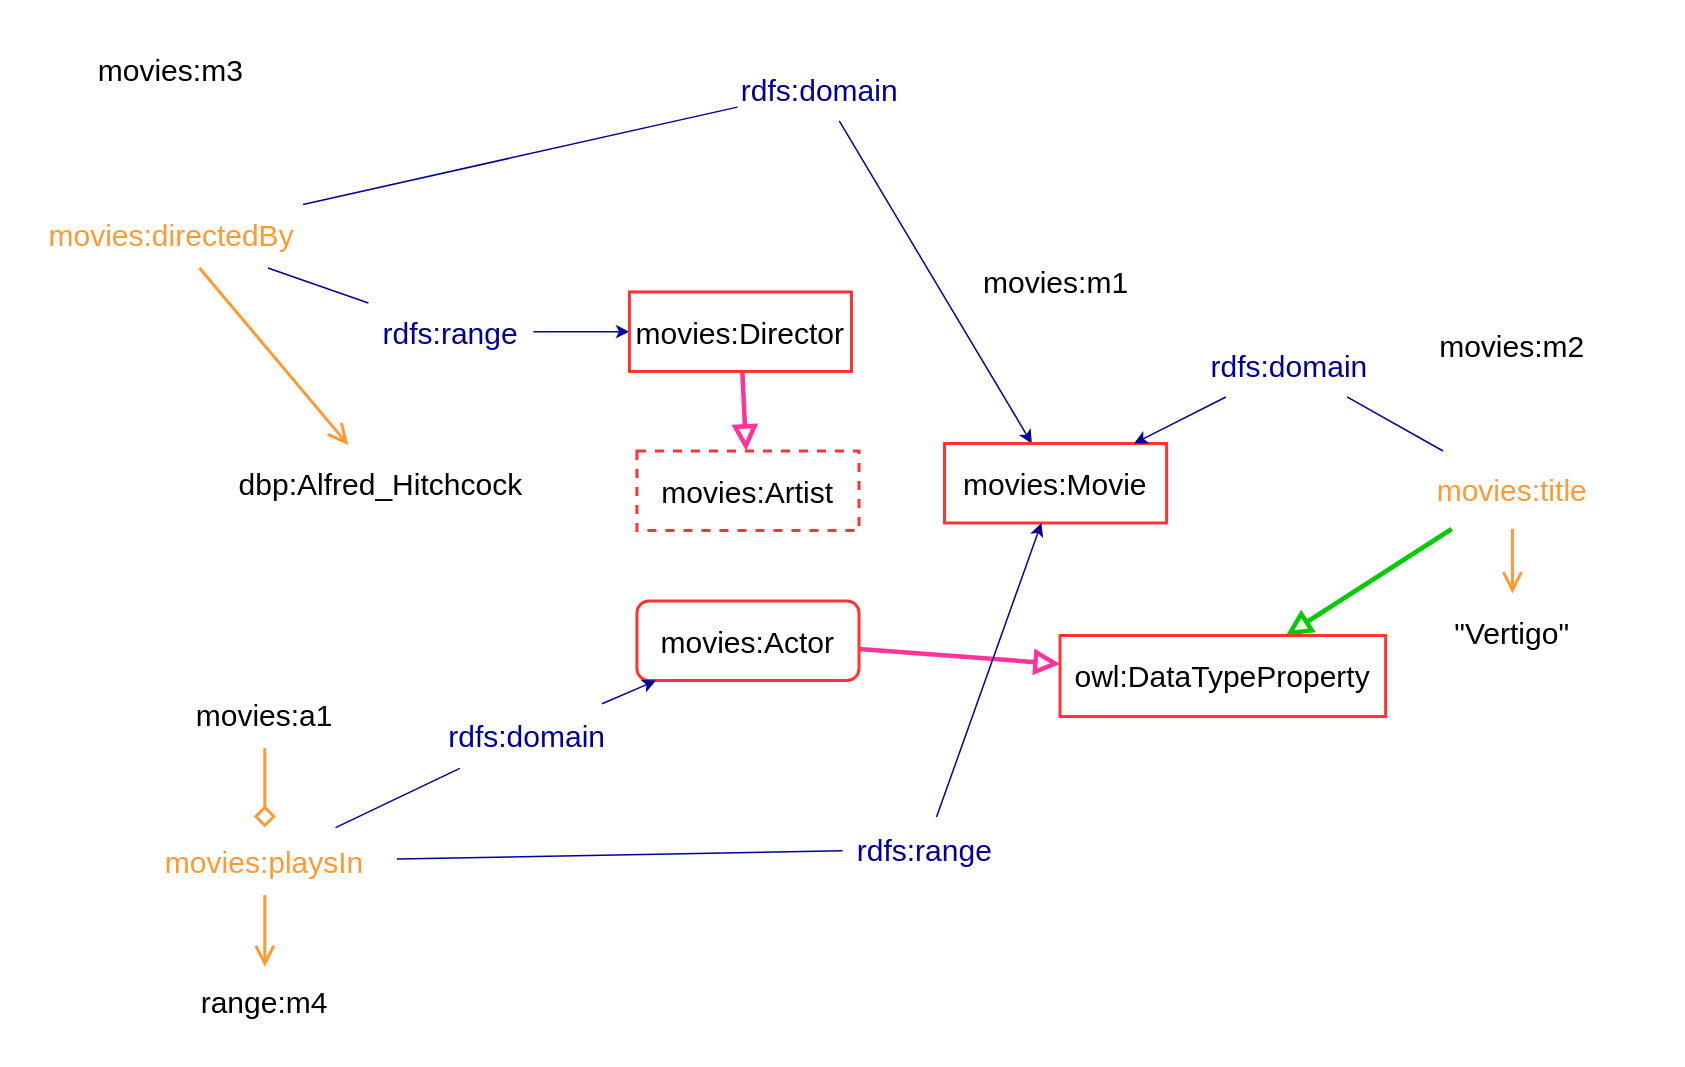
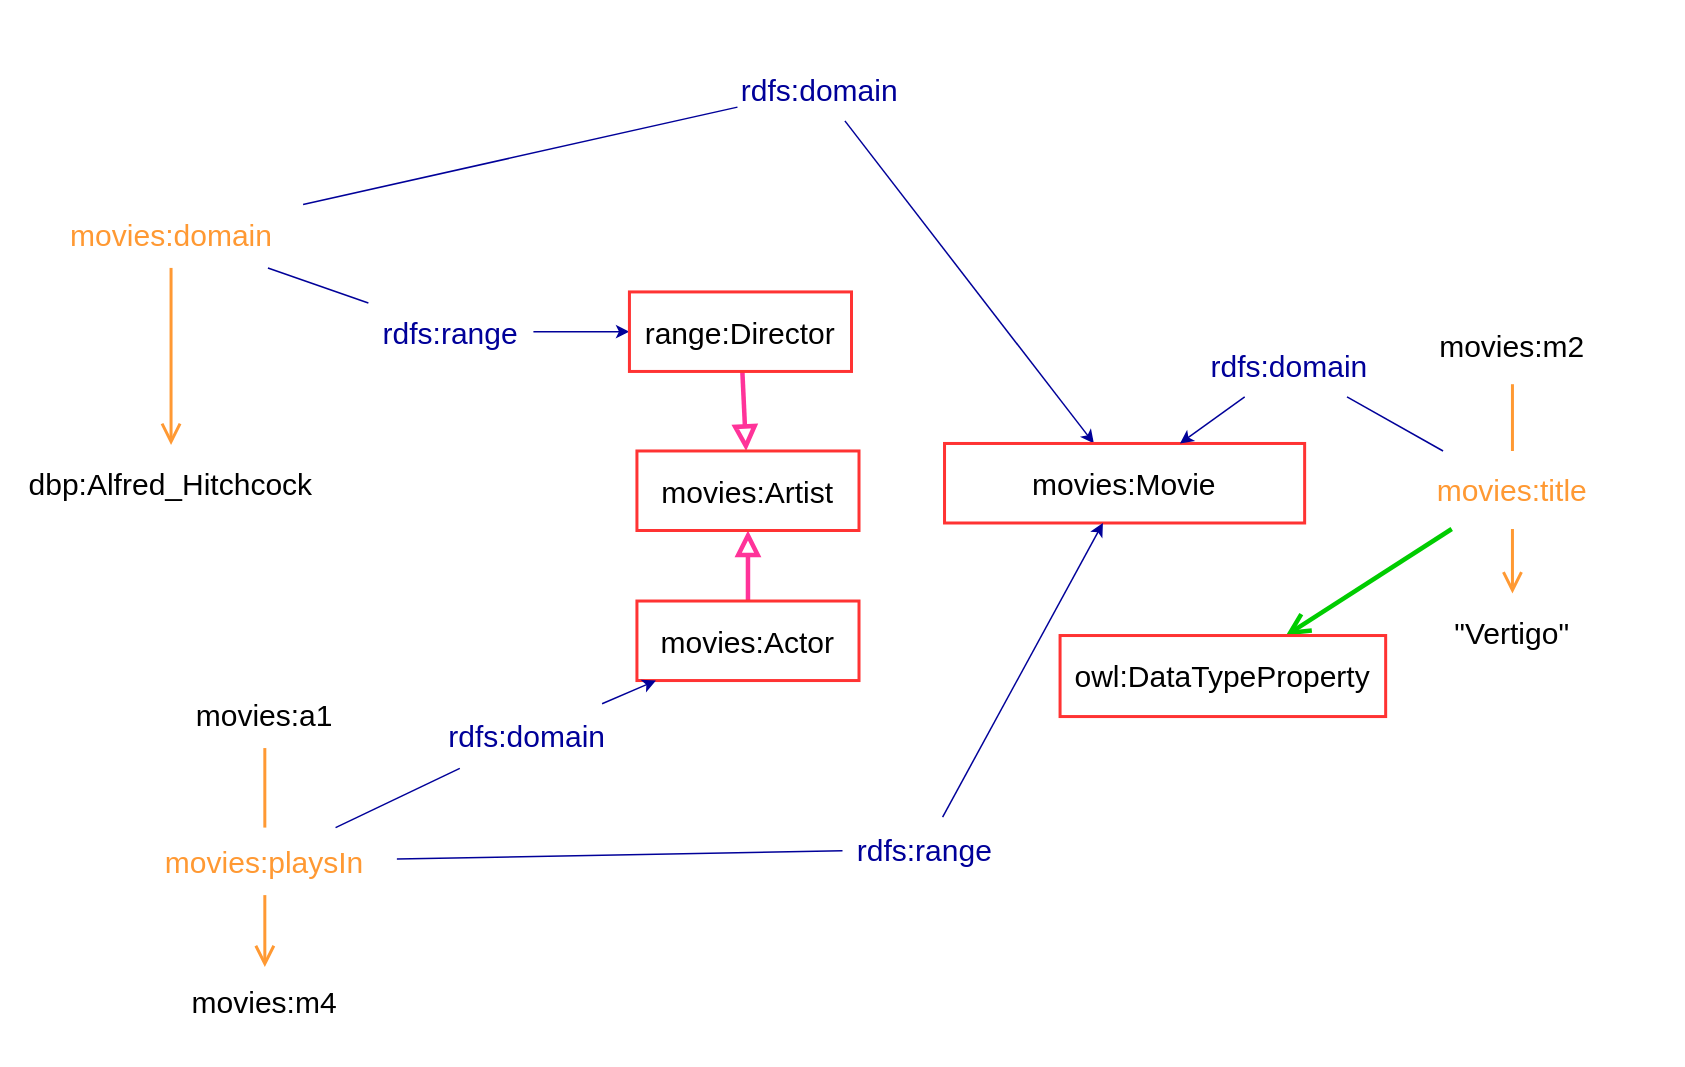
  <mxCell id="0" />
  <mxCell id="1" parent="0" />
  <mxCell id="2" style="edgeStyle=none;html=1;fontSize=20;fontColor=#000000;strokeColor=#000099;startArrow=none;" edge="1" parent="1" source="8" target="4"><mxGeometry relative="1" as="geometry" /></mxCell>
  <mxCell id="3" style="edgeStyle=none;html=1;strokeColor=#000099;fontSize=20;fontColor=#000099;startArrow=none;" edge="1" parent="1" source="16" target="12"><mxGeometry relative="1" as="geometry" /></mxCell>
- <mxCell id="4" value="movies:Movie" style="rounded=0;whiteSpace=wrap;html=1;fontSize=20;fontColor=#000000;fillColor=none;strokeColor=#FF3333;strokeWidth=2;" vertex="1" parent="1"><mxGeometry x="629" y="295" width="148" height="53" as="geometry" /></mxCell>
+ <mxCell id="4" value="movies:Movie" style="rounded=0;whiteSpace=wrap;html=1;fontSize=20;fontColor=#000000;fillColor=none;strokeColor=#FF3333;strokeWidth=2;" vertex="1" parent="1"><mxGeometry x="629" y="295" width="240" height="53" as="geometry" /></mxCell>
  <mxCell id="5" style="edgeStyle=none;html=1;strokeColor=#000099;fontSize=20;fontColor=#000000;startArrow=none;" edge="1" parent="1" source="10" target="4"><mxGeometry relative="1" as="geometry" /></mxCell>
- <mxCell id="6" style="edgeStyle=none;html=1;strokeColor=#00CC00;strokeWidth=3;fontSize=20;fontColor=#000099;endArrow=block;endFill=0;endSize=10;" edge="1" parent="1" source="30" target="24"><mxGeometry relative="1" as="geometry" /></mxCell>
+ <mxCell id="6" style="edgeStyle=none;html=1;strokeColor=#00CC00;strokeWidth=3;fontSize=20;fontColor=#000099;endArrow=open;endFill=0;endSize=10;" edge="1" parent="1" source="30" target="24"><mxGeometry relative="1" as="geometry" /></mxCell>
  <mxCell id="7" value="" style="edgeStyle=none;html=1;fontSize=20;fontColor=#000000;strokeColor=#000099;endArrow=none;" edge="1" parent="1" source="34" target="8"><mxGeometry relative="1" as="geometry"><mxPoint x="656.397" y="392" as="sourcePoint" /><mxPoint x="871.2" y="233" as="targetPoint" /></mxGeometry></mxCell>
  <mxCell id="8" value="&lt;font color=&quot;#000099&quot; style=&quot;font-size: 20px;&quot;&gt;rdfs:domain&lt;/font&gt;" style="text;html=1;strokeColor=none;fillColor=none;align=center;verticalAlign=middle;whiteSpace=wrap;rounded=0;" vertex="1" parent="1"><mxGeometry x="491" y="37" width="110" height="43" as="geometry" /></mxCell>
  <mxCell id="9" value="" style="edgeStyle=none;html=1;strokeColor=#000099;fontSize=20;fontColor=#000000;endArrow=none;" edge="1" parent="1" source="30" target="10"><mxGeometry relative="1" as="geometry"><mxPoint x="868.033" y="430" as="sourcePoint" /><mxPoint x="902.38" y="233" as="targetPoint" /></mxGeometry></mxCell>
  <mxCell id="10" value="&lt;font color=&quot;#000099&quot; style=&quot;font-size: 20px;&quot;&gt;rdfs:domain&lt;/font&gt;" style="text;html=1;strokeColor=none;fillColor=none;align=center;verticalAlign=middle;whiteSpace=wrap;rounded=0;" vertex="1" parent="1"><mxGeometry x="804" y="221" width="110" height="43" as="geometry" /></mxCell>
  <mxCell id="11" style="edgeStyle=none;html=1;strokeColor=#FF3399;strokeWidth=3;fontSize=20;fontColor=#000099;endArrow=block;endFill=0;endSize=10;" edge="1" parent="1" source="12" target="23"><mxGeometry relative="1" as="geometry" /></mxCell>
- <mxCell id="12" value="movies:Director" style="rounded=0;whiteSpace=wrap;html=1;fontSize=20;fontColor=#000000;fillColor=none;strokeColor=#FF3333;strokeWidth=2;" vertex="1" parent="1"><mxGeometry x="419" y="194" width="148" height="53" as="geometry" /></mxCell>
- <mxCell id="13" style="edgeStyle=none;html=1;strokeColor=#FF3399;fontSize=20;fontColor=#000099;strokeWidth=3;endArrow=block;endFill=0;endSize=10;" edge="1" parent="1" source="14" target="24"><mxGeometry relative="1" as="geometry" /></mxCell>
- <mxCell id="14" value="movies:Actor" style="whiteSpace=wrap;html=1;fontSize=20;fontColor=#000000;fillColor=none;strokeColor=#FF3333;strokeWidth=2;rounded=1;" vertex="1" parent="1"><mxGeometry x="424" y="400" width="148" height="53" as="geometry" /></mxCell>
+ <mxCell id="12" value="range:Director" style="rounded=0;whiteSpace=wrap;html=1;fontSize=20;fontColor=#000000;fillColor=none;strokeColor=#FF3333;strokeWidth=2;" vertex="1" parent="1"><mxGeometry x="419" y="194" width="148" height="53" as="geometry" /></mxCell>
+ <mxCell id="13" style="edgeStyle=none;html=1;strokeColor=#FF3399;fontSize=20;fontColor=#000099;strokeWidth=3;endArrow=block;endFill=0;endSize=10;" edge="1" parent="1" source="14" target="23"><mxGeometry relative="1" as="geometry" /></mxCell>
+ <mxCell id="14" value="movies:Actor" style="rounded=0;whiteSpace=wrap;html=1;fontSize=20;fontColor=#000000;fillColor=none;strokeColor=#FF3333;strokeWidth=2;" vertex="1" parent="1"><mxGeometry x="424" y="400" width="148" height="53" as="geometry" /></mxCell>
  <mxCell id="15" value="" style="edgeStyle=none;html=1;strokeColor=#000099;fontSize=20;fontColor=#000099;endArrow=none;" edge="1" parent="1" source="34" target="16"><mxGeometry relative="1" as="geometry"><mxPoint x="795.288" y="325" as="sourcePoint" /><mxPoint x="498.772" y="157" as="targetPoint" /></mxGeometry></mxCell>
  <mxCell id="16" value="&lt;font color=&quot;#000099&quot; style=&quot;font-size: 20px;&quot;&gt;rdfs:range&lt;/font&gt;" style="text;html=1;strokeColor=none;fillColor=none;align=center;verticalAlign=middle;whiteSpace=wrap;rounded=0;" vertex="1" parent="1"><mxGeometry x="245" y="199" width="110" height="43" as="geometry" /></mxCell>
  <mxCell id="17" style="edgeStyle=none;html=1;strokeColor=#000099;fontSize=20;fontColor=#000099;startArrow=none;" edge="1" parent="1" source="20" target="14"><mxGeometry relative="1" as="geometry" /></mxCell>
  <mxCell id="18" style="edgeStyle=none;html=1;strokeColor=#000099;fontSize=20;fontColor=#000099;startArrow=none;" edge="1" parent="1" source="22" target="4"><mxGeometry relative="1" as="geometry" /></mxCell>
  <mxCell id="19" value="" style="edgeStyle=none;html=1;strokeColor=#000099;fontSize=20;fontColor=#000099;endArrow=none;" edge="1" parent="1" source="39" target="20"><mxGeometry relative="1" as="geometry"><mxPoint x="676" y="488.603" as="sourcePoint" /><mxPoint x="519" y="504.845" as="targetPoint" /></mxGeometry></mxCell>
  <mxCell id="20" value="&lt;font color=&quot;#000099&quot; style=&quot;font-size: 20px;&quot;&gt;rdfs:domain&lt;/font&gt;" style="text;html=1;strokeColor=none;fillColor=none;align=center;verticalAlign=middle;whiteSpace=wrap;rounded=0;" vertex="1" parent="1"><mxGeometry x="296" y="468.5" width="110" height="43" as="geometry" /></mxCell>
  <mxCell id="21" value="" style="edgeStyle=none;html=1;strokeColor=#000099;fontSize=20;fontColor=#000099;endArrow=none;" edge="1" parent="1" source="39" target="22"><mxGeometry relative="1" as="geometry"><mxPoint x="770.663" y="457" as="sourcePoint" /><mxPoint x="817.153" y="300" as="targetPoint" /></mxGeometry></mxCell>
  <mxCell id="22" value="&lt;font color=&quot;#000099&quot; style=&quot;font-size: 20px;&quot;&gt;rdfs:range&lt;/font&gt;" style="text;html=1;strokeColor=none;fillColor=none;align=center;verticalAlign=middle;whiteSpace=wrap;rounded=0;" vertex="1" parent="1"><mxGeometry x="561" y="544" width="110" height="43" as="geometry" /></mxCell>
- <mxCell id="23" value="movies:Artist" style="rounded=0;whiteSpace=wrap;html=1;fontSize=20;fontColor=#000000;fillColor=none;strokeColor=#FF3333;strokeWidth=2;dashed=1;" vertex="1" parent="1"><mxGeometry x="424" y="300" width="148" height="53" as="geometry" /></mxCell>
+ <mxCell id="23" value="movies:Artist" style="rounded=0;whiteSpace=wrap;html=1;fontSize=20;fontColor=#000000;fillColor=none;strokeColor=#FF3333;strokeWidth=2;" vertex="1" parent="1"><mxGeometry x="424" y="300" width="148" height="53" as="geometry" /></mxCell>
  <mxCell id="24" value="owl:DataTypeProperty" style="rounded=0;whiteSpace=wrap;html=1;fontSize=20;fontColor=#000000;fillColor=none;strokeColor=#FF3333;strokeWidth=2;" vertex="1" parent="1"><mxGeometry x="706" y="423" width="217" height="54" as="geometry" /></mxCell>
  <mxCell id="25" style="edgeStyle=none;html=1;strokeColor=#FF9933;strokeWidth=2;fontSize=20;fontColor=#000099;endArrow=open;endFill=0;endSize=10;startArrow=none;" edge="1" parent="1" source="30" target="28"><mxGeometry relative="1" as="geometry" /></mxCell>
  <mxCell id="26" value="&lt;font style=&quot;font-size: 20px;&quot; color=&quot;#000000&quot;&gt;movies:m2&lt;/font&gt;" style="text;html=1;strokeColor=none;fillColor=none;align=center;verticalAlign=middle;whiteSpace=wrap;rounded=0;" vertex="1" parent="1"><mxGeometry x="914" y="203.5" width="187" height="52" as="geometry" /></mxCell>
- <mxCell id="27" value="&lt;font style=&quot;font-size: 20px;&quot; color=&quot;#000000&quot;&gt;movies:m1&lt;/font&gt;" style="text;html=1;strokeColor=none;fillColor=none;align=center;verticalAlign=middle;whiteSpace=wrap;rounded=0;" vertex="1" parent="1"><mxGeometry x="609.5" y="161" width="187" height="52" as="geometry" /></mxCell>
  <mxCell id="28" value="&lt;font style=&quot;font-size: 20px;&quot; color=&quot;#000000&quot;&gt;&quot;Vertigo&quot;&lt;/font&gt;" style="text;html=1;strokeColor=none;fillColor=none;align=center;verticalAlign=middle;whiteSpace=wrap;rounded=0;" vertex="1" parent="1"><mxGeometry x="914" y="395" width="187" height="52" as="geometry" /></mxCell>
+ <mxCell id="29" value="" style="edgeStyle=none;html=1;strokeColor=#FF9933;strokeWidth=2;fontSize=20;fontColor=#000099;endArrow=none;endFill=0;endSize=10;" edge="1" parent="1" source="26" target="30"><mxGeometry relative="1" as="geometry"><mxPoint x="1300.323" y="273" as="sourcePoint" /><mxPoint x="1303.677" y="379" as="targetPoint" /></mxGeometry></mxCell>
  <mxCell id="30" value="&lt;font color=&quot;#ff9933&quot;&gt;&lt;font style=&quot;font-size: 20px;&quot;&gt;movies&lt;/font&gt;&lt;font style=&quot;font-size: 20px;&quot;&gt;:title&lt;/font&gt;&lt;/font&gt;" style="text;html=1;strokeColor=none;fillColor=none;align=center;verticalAlign=middle;whiteSpace=wrap;rounded=0;" vertex="1" parent="1"><mxGeometry x="914" y="300" width="187" height="52" as="geometry" /></mxCell>
  <mxCell id="31" style="edgeStyle=none;html=1;strokeColor=#FF9933;strokeWidth=2;fontSize=20;fontColor=#FF9933;endArrow=open;endFill=0;endSize=10;startArrow=none;" edge="1" parent="1" source="34" target="33"><mxGeometry relative="1" as="geometry" /></mxCell>
- <mxCell id="32" value="&lt;font style=&quot;font-size: 20px;&quot; color=&quot;#000000&quot;&gt;movies:m3&lt;/font&gt;" style="text;html=1;strokeColor=none;fillColor=none;align=center;verticalAlign=middle;whiteSpace=wrap;rounded=0;" vertex="1" parent="1"><mxGeometry x="20" y="20" width="187" height="52" as="geometry" /></mxCell>
- <mxCell id="33" value="&lt;font style=&quot;font-size: 20px;&quot; color=&quot;#000000&quot;&gt;dbp:Alfred_Hitchcock&lt;/font&gt;" style="text;html=1;strokeColor=none;fillColor=none;align=center;verticalAlign=middle;whiteSpace=wrap;rounded=0;" vertex="1" parent="1"><mxGeometry x="160" y="296" width="187" height="52" as="geometry" /></mxCell>
- <mxCell id="34" value="&lt;font color=&quot;#ff9933&quot; style=&quot;font-size: 20px;&quot;&gt;movies:directedBy&lt;/font&gt;" style="text;html=1;strokeColor=none;fillColor=none;align=center;verticalAlign=middle;whiteSpace=wrap;rounded=0;" vertex="1" parent="1"><mxGeometry x="25.5" y="133" width="176" height="45" as="geometry" /></mxCell>
+ <mxCell id="33" value="&lt;font style=&quot;font-size: 20px;&quot; color=&quot;#000000&quot;&gt;dbp:Alfred_Hitchcock&lt;/font&gt;" style="text;html=1;strokeColor=none;fillColor=none;align=center;verticalAlign=middle;whiteSpace=wrap;rounded=0;" vertex="1" parent="1"><mxGeometry x="20" y="296" width="187" height="52" as="geometry" /></mxCell>
+ <mxCell id="34" value="&lt;font color=&quot;#ff9933&quot; style=&quot;font-size: 20px;&quot;&gt;movies:domain&lt;/font&gt;" style="text;html=1;strokeColor=none;fillColor=none;align=center;verticalAlign=middle;whiteSpace=wrap;rounded=0;" vertex="1" parent="1"><mxGeometry x="25.5" y="133" width="176" height="45" as="geometry" /></mxCell>
  <mxCell id="35" style="edgeStyle=none;html=1;strokeColor=#FF9933;strokeWidth=2;fontSize=20;fontColor=#FF9933;endArrow=open;endFill=0;endSize=10;startArrow=none;" edge="1" parent="1" source="39" target="37"><mxGeometry relative="1" as="geometry" /></mxCell>
  <mxCell id="36" value="&lt;font style=&quot;font-size: 20px;&quot; color=&quot;#000000&quot;&gt;movies:a1&lt;/font&gt;" style="text;html=1;strokeColor=none;fillColor=none;align=center;verticalAlign=middle;whiteSpace=wrap;rounded=0;" vertex="1" parent="1"><mxGeometry x="88" y="453" width="176" height="45" as="geometry" /></mxCell>
- <mxCell id="37" value="&lt;font style=&quot;font-size: 20px;&quot; color=&quot;#000000&quot;&gt;range:m4&lt;/font&gt;" style="text;html=1;strokeColor=none;fillColor=none;align=center;verticalAlign=middle;whiteSpace=wrap;rounded=0;" vertex="1" parent="1"><mxGeometry x="88" y="644" width="176" height="45" as="geometry" /></mxCell>
- <mxCell id="38" value="" style="edgeStyle=none;html=1;strokeColor=#FF9933;strokeWidth=2;fontSize=20;fontColor=#FF9933;endArrow=diamond;endFill=0;endSize=10;" edge="1" parent="1" source="36" target="39"><mxGeometry relative="1" as="geometry"><mxPoint x="928.035" y="609" as="sourcePoint" /><mxPoint x="748.465" y="656" as="targetPoint" /></mxGeometry></mxCell>
+ <mxCell id="37" value="&lt;font style=&quot;font-size: 20px;&quot; color=&quot;#000000&quot;&gt;movies:m4&lt;/font&gt;" style="text;html=1;strokeColor=none;fillColor=none;align=center;verticalAlign=middle;whiteSpace=wrap;rounded=0;" vertex="1" parent="1"><mxGeometry x="88" y="644" width="176" height="45" as="geometry" /></mxCell>
+ <mxCell id="38" value="" style="edgeStyle=none;html=1;strokeColor=#FF9933;strokeWidth=2;fontSize=20;fontColor=#FF9933;endArrow=none;endFill=0;endSize=10;" edge="1" parent="1" source="36" target="39"><mxGeometry relative="1" as="geometry"><mxPoint x="928.035" y="609" as="sourcePoint" /><mxPoint x="748.465" y="656" as="targetPoint" /></mxGeometry></mxCell>
  <mxCell id="39" value="&lt;font color=&quot;#ff9933&quot; style=&quot;font-size: 20px;&quot;&gt;movies:playsIn&lt;/font&gt;" style="text;html=1;strokeColor=none;fillColor=none;align=center;verticalAlign=middle;whiteSpace=wrap;rounded=0;" vertex="1" parent="1"><mxGeometry x="88" y="551" width="176" height="45" as="geometry" /></mxCell>
